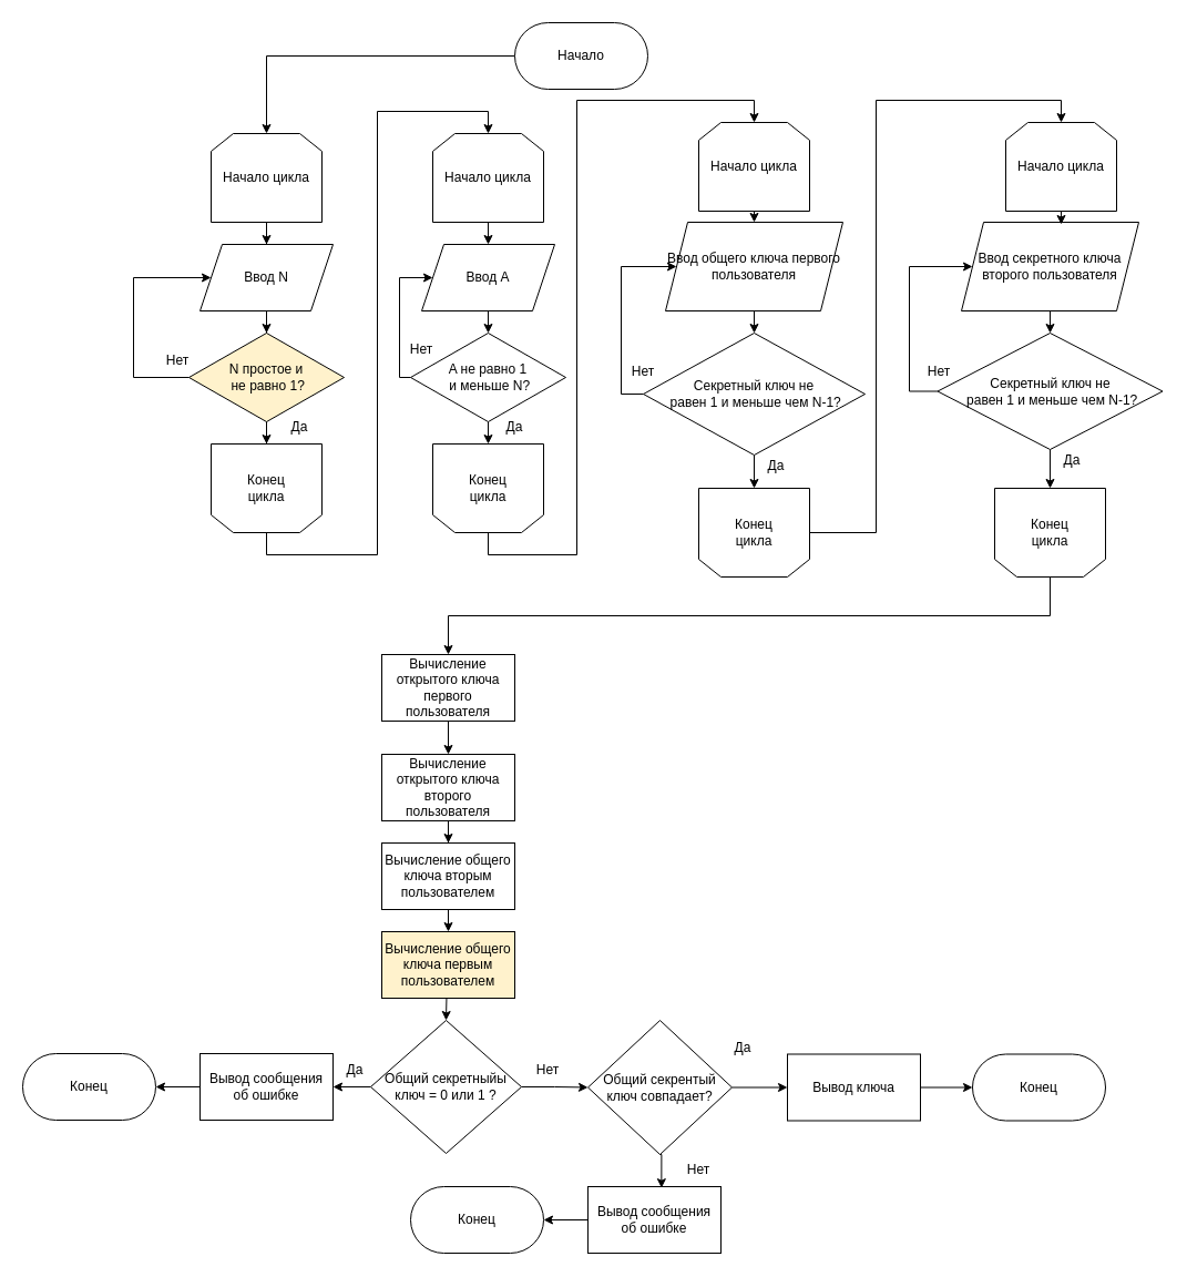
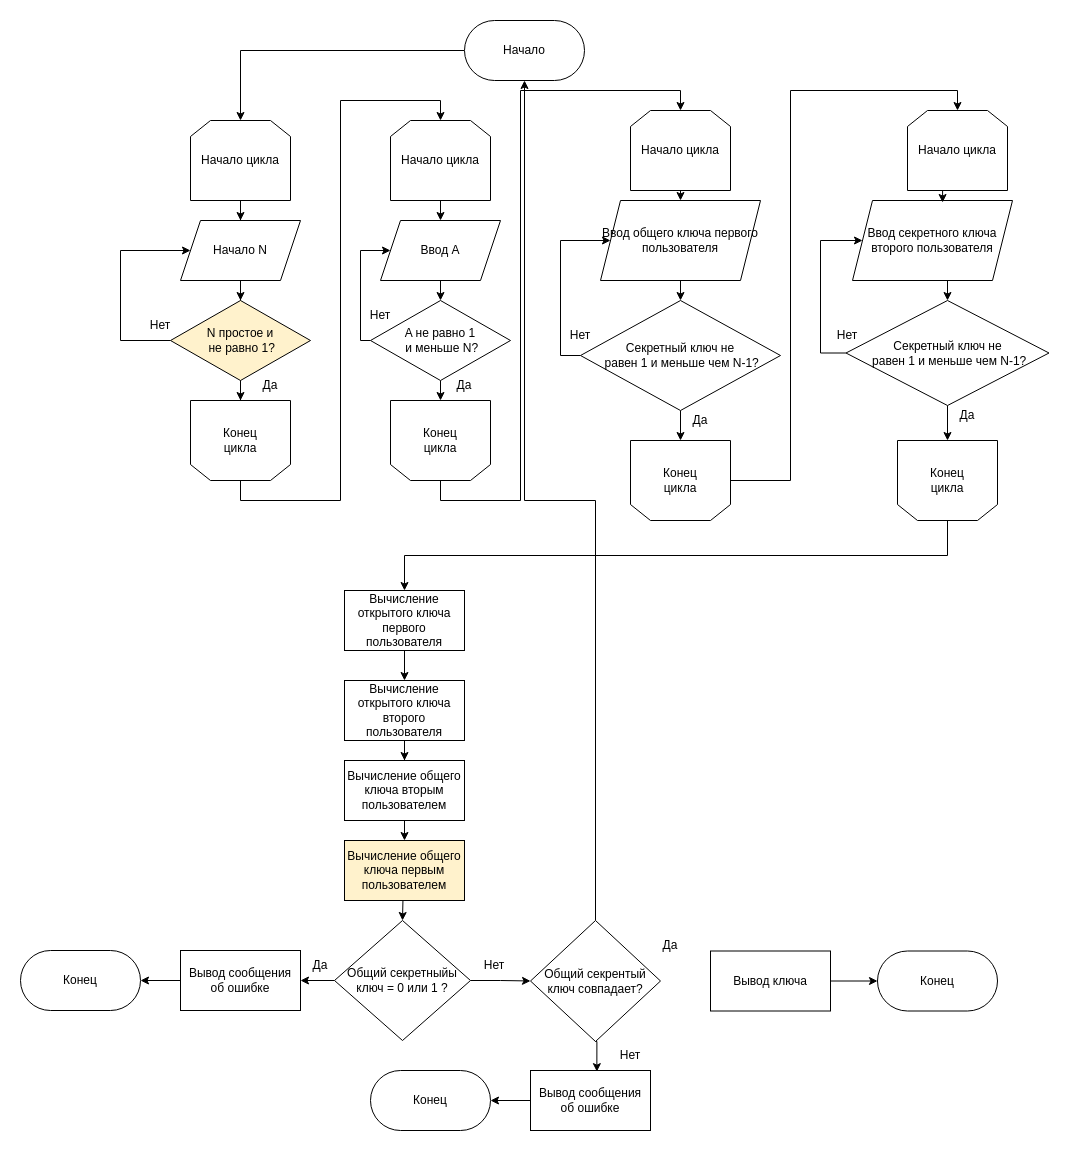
  <mxCell id="0" />
  <mxCell id="1" parent="0" />
  <mxCell id="2" style="edgeStyle=orthogonalEdgeStyle;rounded=0;orthogonalLoop=1;jettySize=auto;html=1;entryX=0.5;entryY=0;entryDx=0;entryDy=0;" edge="1" parent="1" source="3" target="5"><mxGeometry relative="1" as="geometry" /></mxCell>
  <mxCell id="3" value="Начало" style="rounded=1;whiteSpace=wrap;html=1;arcSize=50;" vertex="1" parent="1"><mxGeometry x="464" y="20" width="120" height="60" as="geometry" /></mxCell>
  <mxCell id="4" style="edgeStyle=orthogonalEdgeStyle;rounded=0;orthogonalLoop=1;jettySize=auto;html=1;" edge="1" parent="1" source="5" target="7"><mxGeometry relative="1" as="geometry" /></mxCell>
  <mxCell id="5" value="Начало цикла" style="shape=loopLimit;whiteSpace=wrap;html=1;" vertex="1" parent="1"><mxGeometry x="190" y="120" width="100" height="80" as="geometry" /></mxCell>
  <mxCell id="6" style="edgeStyle=orthogonalEdgeStyle;rounded=0;orthogonalLoop=1;jettySize=auto;html=1;exitX=0.5;exitY=1;exitDx=0;exitDy=0;" edge="1" parent="1" source="7" target="10"><mxGeometry relative="1" as="geometry" /></mxCell>
- <mxCell id="7" value="Ввод N" style="shape=parallelogram;perimeter=parallelogramPerimeter;whiteSpace=wrap;html=1;fixedSize=1;" vertex="1" parent="1"><mxGeometry x="180" y="220" width="120" height="60" as="geometry" /></mxCell>
+ <mxCell id="7" value="Начало N" style="shape=parallelogram;perimeter=parallelogramPerimeter;whiteSpace=wrap;html=1;fixedSize=1;" vertex="1" parent="1"><mxGeometry x="180" y="220" width="120" height="60" as="geometry" /></mxCell>
  <mxCell id="8" style="edgeStyle=orthogonalEdgeStyle;rounded=0;orthogonalLoop=1;jettySize=auto;html=1;" edge="1" parent="1" source="10" target="12"><mxGeometry relative="1" as="geometry" /></mxCell>
  <mxCell id="9" style="edgeStyle=orthogonalEdgeStyle;rounded=0;orthogonalLoop=1;jettySize=auto;html=1;entryX=0;entryY=0.5;entryDx=0;entryDy=0;" edge="1" parent="1" source="10" target="7"><mxGeometry relative="1" as="geometry"><Array as="points"><mxPoint x="120" y="340" /><mxPoint x="120" y="250" /></Array></mxGeometry></mxCell>
  <mxCell id="10" value="N простое и&lt;div&gt;&amp;nbsp;не равно 1?&lt;/div&gt;" style="rhombus;whiteSpace=wrap;html=1;fillColor=#fff2cc;" vertex="1" parent="1"><mxGeometry x="170" y="300" width="140" height="80" as="geometry" /></mxCell>
  <mxCell id="11" style="edgeStyle=orthogonalEdgeStyle;rounded=0;orthogonalLoop=1;jettySize=auto;html=1;exitX=0.5;exitY=0;exitDx=0;exitDy=0;entryX=0.5;entryY=0;entryDx=0;entryDy=0;" edge="1" parent="1" source="12" target="15"><mxGeometry relative="1" as="geometry" /></mxCell>
  <mxCell id="12" value="" style="shape=loopLimit;whiteSpace=wrap;html=1;rotation=-180;" vertex="1" parent="1"><mxGeometry x="190" y="400" width="100" height="80" as="geometry" /></mxCell>
  <mxCell id="13" value="Конец цикла" style="text;html=1;align=center;verticalAlign=middle;whiteSpace=wrap;rounded=0;" vertex="1" parent="1"><mxGeometry x="210" y="425" width="60" height="30" as="geometry" /></mxCell>
  <mxCell id="14" style="edgeStyle=orthogonalEdgeStyle;rounded=0;orthogonalLoop=1;jettySize=auto;html=1;exitX=0.5;exitY=1;exitDx=0;exitDy=0;entryX=0.5;entryY=0;entryDx=0;entryDy=0;" edge="1" parent="1" source="15" target="17"><mxGeometry relative="1" as="geometry" /></mxCell>
  <mxCell id="15" value="Начало цикла" style="shape=loopLimit;whiteSpace=wrap;html=1;" vertex="1" parent="1"><mxGeometry x="390" y="120" width="100" height="80" as="geometry" /></mxCell>
  <mxCell id="16" style="edgeStyle=orthogonalEdgeStyle;rounded=0;orthogonalLoop=1;jettySize=auto;html=1;exitX=0.5;exitY=1;exitDx=0;exitDy=0;entryX=0.5;entryY=0;entryDx=0;entryDy=0;" edge="1" parent="1" source="17" target="20"><mxGeometry relative="1" as="geometry" /></mxCell>
  <mxCell id="17" value="Ввод А" style="shape=parallelogram;perimeter=parallelogramPerimeter;whiteSpace=wrap;html=1;fixedSize=1;" vertex="1" parent="1"><mxGeometry x="380" y="220" width="120" height="60" as="geometry" /></mxCell>
  <mxCell id="18" style="edgeStyle=orthogonalEdgeStyle;rounded=0;orthogonalLoop=1;jettySize=auto;html=1;entryX=0;entryY=0.5;entryDx=0;entryDy=0;" edge="1" parent="1" source="20" target="17"><mxGeometry relative="1" as="geometry"><Array as="points"><mxPoint x="360" y="340" /><mxPoint x="360" y="250" /></Array></mxGeometry></mxCell>
  <mxCell id="19" style="edgeStyle=orthogonalEdgeStyle;rounded=0;orthogonalLoop=1;jettySize=auto;html=1;exitX=0.5;exitY=1;exitDx=0;exitDy=0;entryX=0.5;entryY=1;entryDx=0;entryDy=0;" edge="1" parent="1" source="20" target="22"><mxGeometry relative="1" as="geometry" /></mxCell>
  <mxCell id="20" value="A не равно 1&lt;div&gt;&amp;nbsp;и меньше N?&lt;/div&gt;" style="rhombus;whiteSpace=wrap;html=1;" vertex="1" parent="1"><mxGeometry x="370" y="300" width="140" height="80" as="geometry" /></mxCell>
  <mxCell id="21" style="edgeStyle=orthogonalEdgeStyle;rounded=0;orthogonalLoop=1;jettySize=auto;html=1;exitX=0.5;exitY=0;exitDx=0;exitDy=0;entryX=0.5;entryY=0;entryDx=0;entryDy=0;" edge="1" parent="1" source="22" target="25"><mxGeometry relative="1" as="geometry"><Array as="points"><mxPoint x="440" y="500" /><mxPoint x="520" y="500" /><mxPoint x="520" y="90" /><mxPoint x="680" y="90" /></Array></mxGeometry></mxCell>
  <mxCell id="22" value="" style="shape=loopLimit;whiteSpace=wrap;html=1;rotation=-180;" vertex="1" parent="1"><mxGeometry x="390" y="400" width="100" height="80" as="geometry" /></mxCell>
  <mxCell id="23" value="Конец цикла" style="text;html=1;align=center;verticalAlign=middle;whiteSpace=wrap;rounded=0;" vertex="1" parent="1"><mxGeometry x="410" y="425" width="60" height="30" as="geometry" /></mxCell>
  <mxCell id="24" style="edgeStyle=orthogonalEdgeStyle;rounded=0;orthogonalLoop=1;jettySize=auto;html=1;exitX=0.5;exitY=1;exitDx=0;exitDy=0;entryX=0.5;entryY=0;entryDx=0;entryDy=0;" edge="1" parent="1" source="25" target="27"><mxGeometry relative="1" as="geometry" /></mxCell>
  <mxCell id="25" value="Начало цикла" style="shape=loopLimit;whiteSpace=wrap;html=1;" vertex="1" parent="1"><mxGeometry x="630" y="110" width="100" height="80" as="geometry" /></mxCell>
  <mxCell id="26" style="edgeStyle=orthogonalEdgeStyle;rounded=0;orthogonalLoop=1;jettySize=auto;html=1;exitX=0.5;exitY=1;exitDx=0;exitDy=0;entryX=0.5;entryY=0;entryDx=0;entryDy=0;" edge="1" parent="1" source="27" target="30"><mxGeometry relative="1" as="geometry" /></mxCell>
  <mxCell id="27" value="Ввод общего ключа первого пользователя" style="shape=parallelogram;perimeter=parallelogramPerimeter;whiteSpace=wrap;html=1;fixedSize=1;" vertex="1" parent="1"><mxGeometry x="600" y="200" width="160" height="80" as="geometry" /></mxCell>
  <mxCell id="28" style="edgeStyle=orthogonalEdgeStyle;rounded=0;orthogonalLoop=1;jettySize=auto;html=1;exitX=0.5;exitY=1;exitDx=0;exitDy=0;entryX=0.5;entryY=1;entryDx=0;entryDy=0;" edge="1" parent="1" source="30" target="32"><mxGeometry relative="1" as="geometry" /></mxCell>
  <mxCell id="29" style="edgeStyle=orthogonalEdgeStyle;rounded=0;orthogonalLoop=1;jettySize=auto;html=1;entryX=0;entryY=0.5;entryDx=0;entryDy=0;" edge="1" parent="1" source="30" target="27"><mxGeometry relative="1" as="geometry"><Array as="points"><mxPoint x="560" y="355" /><mxPoint x="560" y="240" /></Array></mxGeometry></mxCell>
  <mxCell id="30" value="Секретный ключ не&lt;div&gt;&amp;nbsp;равен 1 и меньше чем N-1?&lt;/div&gt;" style="rhombus;whiteSpace=wrap;html=1;" vertex="1" parent="1"><mxGeometry x="580" y="300" width="200" height="110" as="geometry" /></mxCell>
  <mxCell id="31" style="edgeStyle=orthogonalEdgeStyle;rounded=0;orthogonalLoop=1;jettySize=auto;html=1;entryX=0.5;entryY=0;entryDx=0;entryDy=0;" edge="1" parent="1" source="32" target="34"><mxGeometry relative="1" as="geometry"><Array as="points"><mxPoint x="790" y="480" /><mxPoint x="790" y="90" /><mxPoint x="957" y="90" /></Array></mxGeometry></mxCell>
  <mxCell id="32" value="" style="shape=loopLimit;whiteSpace=wrap;html=1;rotation=-180;" vertex="1" parent="1"><mxGeometry x="630" y="440" width="100" height="80" as="geometry" /></mxCell>
  <mxCell id="33" value="Конец цикла" style="text;html=1;align=center;verticalAlign=middle;whiteSpace=wrap;rounded=0;" vertex="1" parent="1"><mxGeometry x="650" y="465" width="60" height="30" as="geometry" /></mxCell>
  <mxCell id="34" value="Начало цикла" style="shape=loopLimit;whiteSpace=wrap;html=1;" vertex="1" parent="1"><mxGeometry x="907" y="110" width="100" height="80" as="geometry" /></mxCell>
  <mxCell id="35" style="edgeStyle=orthogonalEdgeStyle;rounded=0;orthogonalLoop=1;jettySize=auto;html=1;exitX=0.5;exitY=1;exitDx=0;exitDy=0;entryX=0.5;entryY=0;entryDx=0;entryDy=0;" edge="1" parent="1" source="36" target="39"><mxGeometry relative="1" as="geometry" /></mxCell>
- <mxCell id="36" value="Ввод секретного ключа второго пользователя" style="shape=parallelogram;perimeter=parallelogramPerimeter;whiteSpace=wrap;html=1;fixedSize=1;" vertex="1" parent="1"><mxGeometry x="867" y="200" width="160" height="80" as="geometry" /></mxCell>
+ <mxCell id="36" value="Ввод секретного ключа второго пользователя" style="shape=parallelogram;perimeter=parallelogramPerimeter;whiteSpace=wrap;html=1;fixedSize=1;" vertex="1" parent="1"><mxGeometry x="852" y="200" width="160" height="80" as="geometry" /></mxCell>
  <mxCell id="37" style="edgeStyle=orthogonalEdgeStyle;rounded=0;orthogonalLoop=1;jettySize=auto;html=1;exitX=0.5;exitY=1;exitDx=0;exitDy=0;entryX=0.5;entryY=1;entryDx=0;entryDy=0;" edge="1" parent="1" source="39" target="41"><mxGeometry relative="1" as="geometry" /></mxCell>
  <mxCell id="38" style="edgeStyle=orthogonalEdgeStyle;rounded=0;orthogonalLoop=1;jettySize=auto;html=1;entryX=0;entryY=0.5;entryDx=0;entryDy=0;" edge="1" parent="1" source="39" target="36"><mxGeometry relative="1" as="geometry"><Array as="points"><mxPoint x="820" y="352.5" /><mxPoint x="820" y="240" /></Array></mxGeometry></mxCell>
  <mxCell id="39" value="Секретный ключ не&lt;div&gt;&amp;nbsp;равен 1 и меньше чем N-1?&lt;/div&gt;" style="rhombus;whiteSpace=wrap;html=1;" vertex="1" parent="1"><mxGeometry x="845.5" y="300" width="203" height="105" as="geometry" /></mxCell>
  <mxCell id="40" style="edgeStyle=orthogonalEdgeStyle;rounded=0;orthogonalLoop=1;jettySize=auto;html=1;exitX=0.5;exitY=0;exitDx=0;exitDy=0;" edge="1" parent="1" source="41" target="44"><mxGeometry relative="1" as="geometry" /></mxCell>
  <mxCell id="41" value="" style="shape=loopLimit;whiteSpace=wrap;html=1;rotation=-180;" vertex="1" parent="1"><mxGeometry x="897" y="440" width="100" height="80" as="geometry" /></mxCell>
  <mxCell id="42" value="Конец цикла" style="text;html=1;align=center;verticalAlign=middle;whiteSpace=wrap;rounded=0;" vertex="1" parent="1"><mxGeometry x="917" y="465" width="60" height="30" as="geometry" /></mxCell>
  <mxCell id="43" style="edgeStyle=orthogonalEdgeStyle;rounded=0;orthogonalLoop=1;jettySize=auto;html=1;entryX=0.5;entryY=0;entryDx=0;entryDy=0;" edge="1" parent="1" source="44" target="46"><mxGeometry relative="1" as="geometry" /></mxCell>
  <mxCell id="44" value="Вычисление открытого ключа первого пользователя" style="rounded=0;whiteSpace=wrap;html=1;" vertex="1" parent="1"><mxGeometry x="344" y="590" width="120" height="60" as="geometry" /></mxCell>
  <mxCell id="45" value="" style="edgeStyle=orthogonalEdgeStyle;rounded=0;orthogonalLoop=1;jettySize=auto;html=1;" edge="1" parent="1" source="46" target="48"><mxGeometry relative="1" as="geometry" /></mxCell>
  <mxCell id="46" value="Вычисление открытого ключа второго пользователя" style="rounded=0;whiteSpace=wrap;html=1;" vertex="1" parent="1"><mxGeometry x="344" y="680" width="120" height="60" as="geometry" /></mxCell>
  <mxCell id="47" style="edgeStyle=orthogonalEdgeStyle;rounded=0;orthogonalLoop=1;jettySize=auto;html=1;exitX=0.5;exitY=1;exitDx=0;exitDy=0;entryX=0.5;entryY=0;entryDx=0;entryDy=0;" edge="1" parent="1" source="48" target="50"><mxGeometry relative="1" as="geometry" /></mxCell>
  <mxCell id="48" value="Вычисление общего ключа вторым пользователем" style="rounded=0;whiteSpace=wrap;html=1;" vertex="1" parent="1"><mxGeometry x="344" y="760" width="120" height="60" as="geometry" /></mxCell>
  <mxCell id="49" value="" style="edgeStyle=orthogonalEdgeStyle;rounded=0;orthogonalLoop=1;jettySize=auto;html=1;entryX=0.5;entryY=0;entryDx=0;entryDy=0;exitX=0.487;exitY=1.003;exitDx=0;exitDy=0;exitPerimeter=0;" edge="1" parent="1" source="50" target="53"><mxGeometry relative="1" as="geometry"><Array as="points" /></mxGeometry></mxCell>
  <mxCell id="50" value="Вычисление общего ключа первым пользователем" style="rounded=0;whiteSpace=wrap;html=1;fillColor=#fff2cc;" vertex="1" parent="1"><mxGeometry x="344" y="840" width="120" height="60" as="geometry" /></mxCell>
  <mxCell id="51" value="" style="edgeStyle=orthogonalEdgeStyle;rounded=0;orthogonalLoop=1;jettySize=auto;html=1;" edge="1" parent="1" source="53" target="61"><mxGeometry relative="1" as="geometry" /></mxCell>
  <mxCell id="52" value="" style="edgeStyle=orthogonalEdgeStyle;rounded=0;orthogonalLoop=1;jettySize=auto;html=1;" edge="1" parent="1" source="53" target="55"><mxGeometry relative="1" as="geometry" /></mxCell>
  <mxCell id="53" value="Общий секретныйы ключ = 0 или 1 ?" style="rhombus;whiteSpace=wrap;html=1;" vertex="1" parent="1"><mxGeometry x="334" y="920" width="136" height="120" as="geometry" /></mxCell>
- <mxCell id="54" value="" style="edgeStyle=orthogonalEdgeStyle;rounded=0;orthogonalLoop=1;jettySize=auto;html=1;" edge="1" parent="1" source="55" target="77"><mxGeometry relative="1" as="geometry" /></mxCell>
+ <mxCell id="54" value="" style="edgeStyle=orthogonalEdgeStyle;rounded=0;orthogonalLoop=1;jettySize=auto;html=1;" edge="1" parent="1" source="55" target="3"><mxGeometry relative="1" as="geometry" /></mxCell>
  <mxCell id="55" value="Общий секрентый ключ совпадает?" style="rhombus;whiteSpace=wrap;html=1;" vertex="1" parent="1"><mxGeometry x="530" y="920" width="130" height="121" as="geometry" /></mxCell>
  <mxCell id="56" value="Нет" style="text;html=1;align=center;verticalAlign=middle;whiteSpace=wrap;rounded=0;" vertex="1" parent="1"><mxGeometry x="130" y="310" width="60" height="30" as="geometry" /></mxCell>
  <mxCell id="57" value="Да" style="text;html=1;align=center;verticalAlign=middle;whiteSpace=wrap;rounded=0;" vertex="1" parent="1"><mxGeometry x="240" y="370" width="60" height="30" as="geometry" /></mxCell>
  <mxCell id="58" value="Нет" style="text;html=1;align=center;verticalAlign=middle;whiteSpace=wrap;rounded=0;" vertex="1" parent="1"><mxGeometry x="350" y="300" width="60" height="30" as="geometry" /></mxCell>
  <mxCell id="59" style="edgeStyle=orthogonalEdgeStyle;rounded=0;orthogonalLoop=1;jettySize=auto;html=1;exitX=0.5;exitY=1;exitDx=0;exitDy=0;entryX=0.563;entryY=0.025;entryDx=0;entryDy=0;entryPerimeter=0;" edge="1" parent="1" source="34" target="36"><mxGeometry relative="1" as="geometry" /></mxCell>
  <mxCell id="60" value="" style="edgeStyle=orthogonalEdgeStyle;rounded=0;orthogonalLoop=1;jettySize=auto;html=1;" edge="1" parent="1" source="61" target="62"><mxGeometry relative="1" as="geometry" /></mxCell>
  <mxCell id="61" value="Вывод сообщения об ошибке" style="rounded=0;whiteSpace=wrap;html=1;" vertex="1" parent="1"><mxGeometry x="180" y="950" width="120" height="60" as="geometry" /></mxCell>
  <mxCell id="62" value="Конец" style="rounded=1;whiteSpace=wrap;html=1;arcSize=50;" vertex="1" parent="1"><mxGeometry x="20" y="950" width="120" height="60" as="geometry" /></mxCell>
  <mxCell id="63" value="Нет" style="text;html=1;align=center;verticalAlign=middle;whiteSpace=wrap;rounded=0;" vertex="1" parent="1"><mxGeometry x="550" y="320" width="60" height="30" as="geometry" /></mxCell>
  <mxCell id="64" value="Нет" style="text;html=1;align=center;verticalAlign=middle;whiteSpace=wrap;rounded=0;" vertex="1" parent="1"><mxGeometry x="817" y="320" width="60" height="30" as="geometry" /></mxCell>
  <mxCell id="65" value="Да" style="text;html=1;align=center;verticalAlign=middle;whiteSpace=wrap;rounded=0;" vertex="1" parent="1"><mxGeometry x="434" y="370" width="60" height="30" as="geometry" /></mxCell>
  <mxCell id="66" value="Да" style="text;html=1;align=center;verticalAlign=middle;whiteSpace=wrap;rounded=0;" vertex="1" parent="1"><mxGeometry x="670" y="405" width="60" height="30" as="geometry" /></mxCell>
  <mxCell id="67" value="Да" style="text;html=1;align=center;verticalAlign=middle;whiteSpace=wrap;rounded=0;" vertex="1" parent="1"><mxGeometry x="937" y="400" width="60" height="30" as="geometry" /></mxCell>
  <mxCell id="68" value="Нет" style="text;html=1;align=center;verticalAlign=middle;whiteSpace=wrap;rounded=0;" vertex="1" parent="1"><mxGeometry x="464" y="950" width="60" height="30" as="geometry" /></mxCell>
  <mxCell id="69" value="Да" style="text;html=1;align=center;verticalAlign=middle;whiteSpace=wrap;rounded=0;" vertex="1" parent="1"><mxGeometry x="290" y="950" width="60" height="30" as="geometry" /></mxCell>
  <mxCell id="70" value="Да" style="text;html=1;align=center;verticalAlign=middle;whiteSpace=wrap;rounded=0;" vertex="1" parent="1"><mxGeometry x="640" y="930" width="60" height="30" as="geometry" /></mxCell>
  <mxCell id="71" value="" style="edgeStyle=orthogonalEdgeStyle;rounded=0;orthogonalLoop=1;jettySize=auto;html=1;" edge="1" parent="1" source="72" target="73"><mxGeometry relative="1" as="geometry" /></mxCell>
  <mxCell id="72" value="Вывод сообщения об ошибке" style="rounded=0;whiteSpace=wrap;html=1;" vertex="1" parent="1"><mxGeometry x="530" y="1070" width="120" height="60" as="geometry" /></mxCell>
  <mxCell id="73" value="Конец" style="rounded=1;whiteSpace=wrap;html=1;arcSize=50;" vertex="1" parent="1"><mxGeometry x="370" y="1070" width="120" height="60" as="geometry" /></mxCell>
  <mxCell id="74" style="edgeStyle=orthogonalEdgeStyle;rounded=0;orthogonalLoop=1;jettySize=auto;html=1;exitX=0.5;exitY=1;exitDx=0;exitDy=0;entryX=0.553;entryY=0.019;entryDx=0;entryDy=0;entryPerimeter=0;" edge="1" parent="1" source="55" target="72"><mxGeometry relative="1" as="geometry" /></mxCell>
  <mxCell id="75" value="Нет" style="text;html=1;align=center;verticalAlign=middle;whiteSpace=wrap;rounded=0;" vertex="1" parent="1"><mxGeometry x="600" y="1040" width="60" height="30" as="geometry" /></mxCell>
  <mxCell id="76" value="" style="edgeStyle=orthogonalEdgeStyle;rounded=0;orthogonalLoop=1;jettySize=auto;html=1;" edge="1" parent="1" source="77" target="78"><mxGeometry relative="1" as="geometry" /></mxCell>
  <mxCell id="77" value="Вывод ключа" style="rounded=0;whiteSpace=wrap;html=1;" vertex="1" parent="1"><mxGeometry x="710" y="950.5" width="120" height="60" as="geometry" /></mxCell>
  <mxCell id="78" value="Конец" style="rounded=1;whiteSpace=wrap;html=1;arcSize=50;" vertex="1" parent="1"><mxGeometry x="877" y="950.5" width="120" height="60" as="geometry" /></mxCell>
